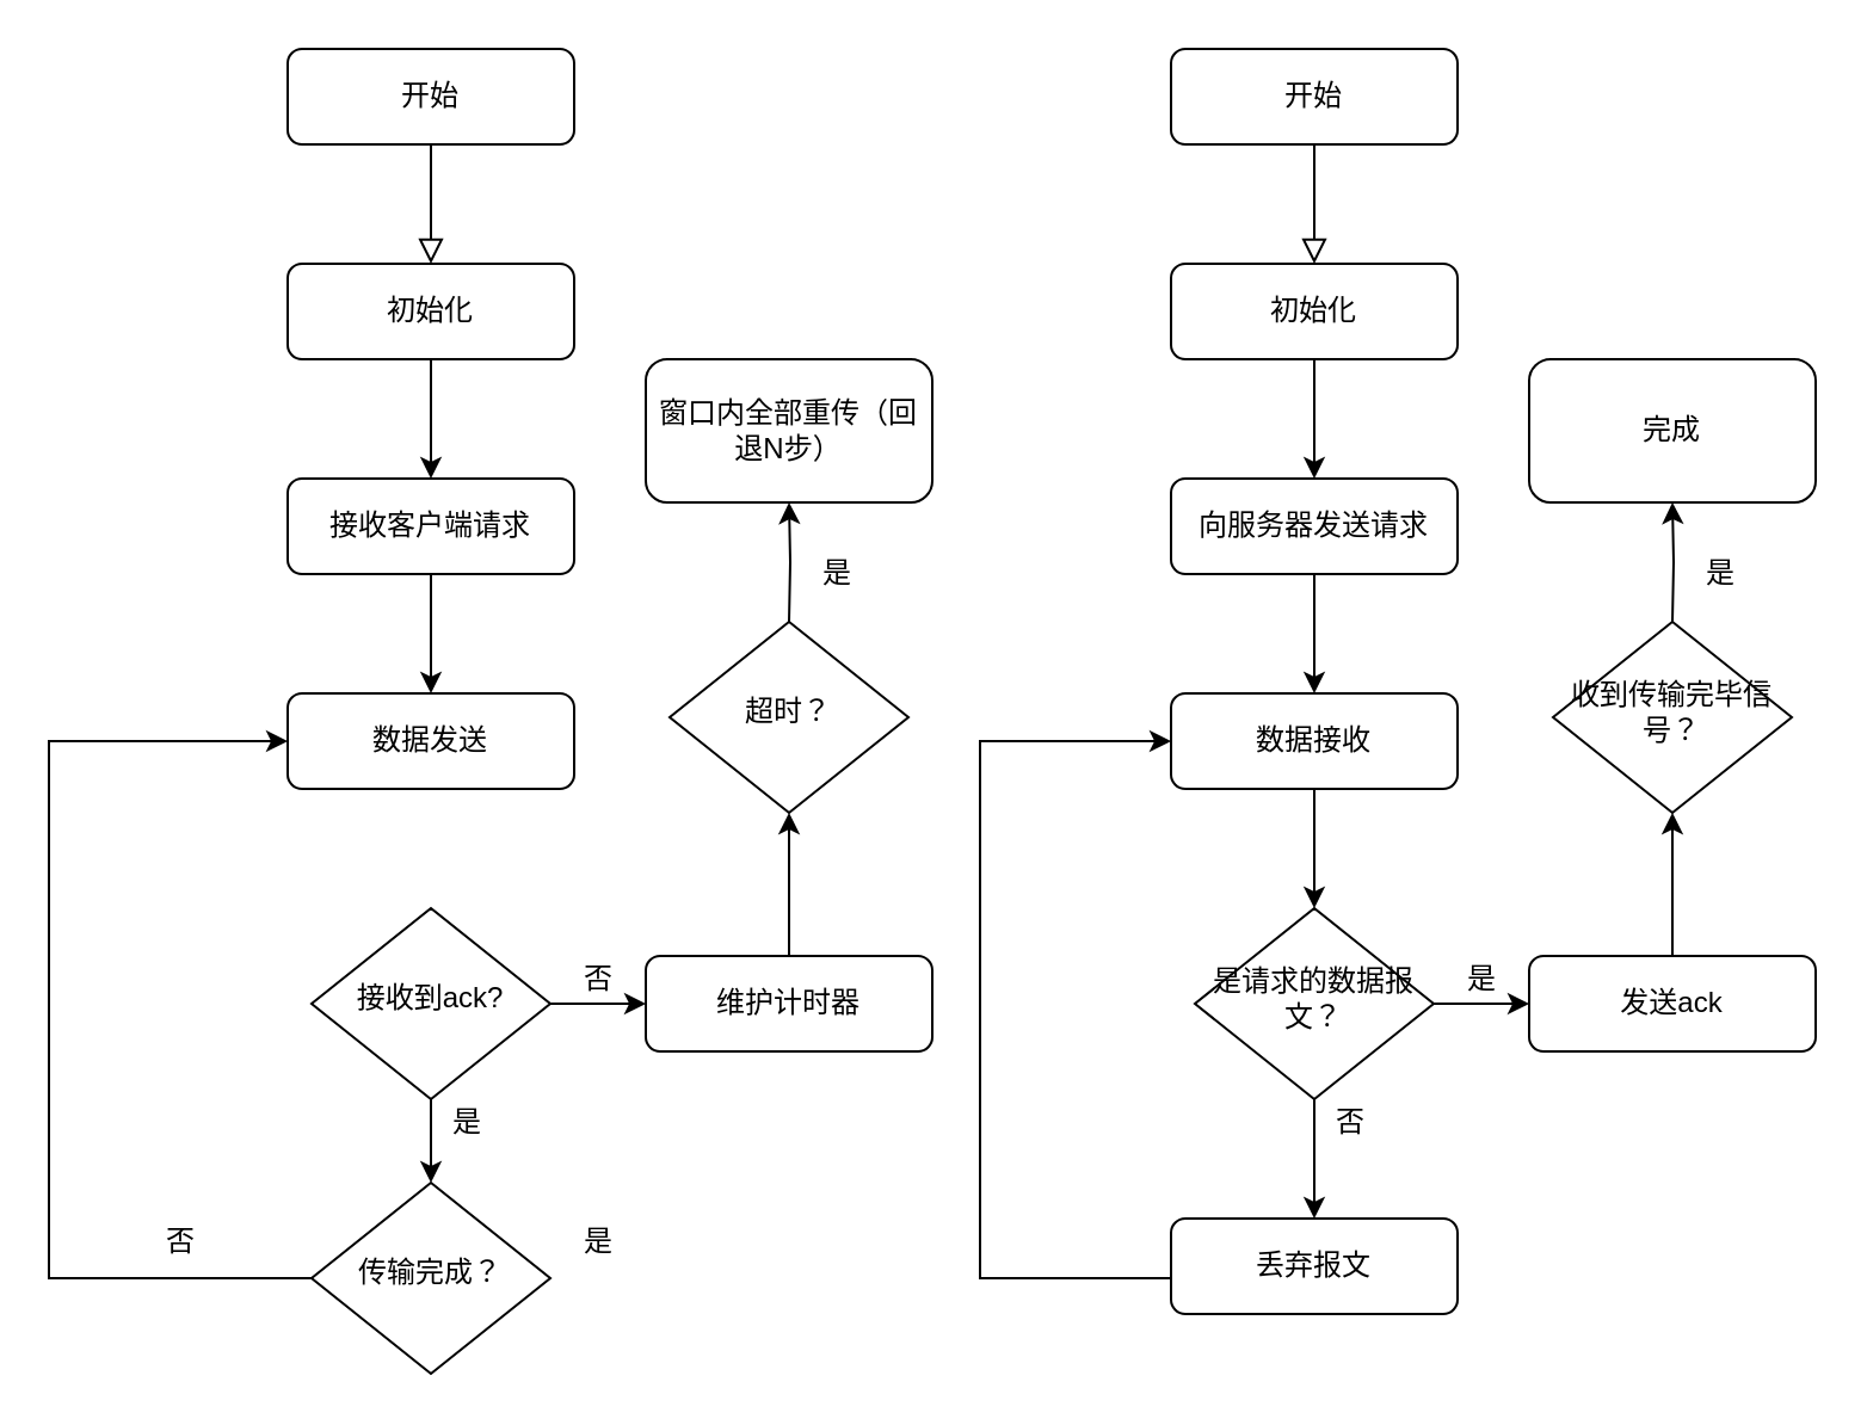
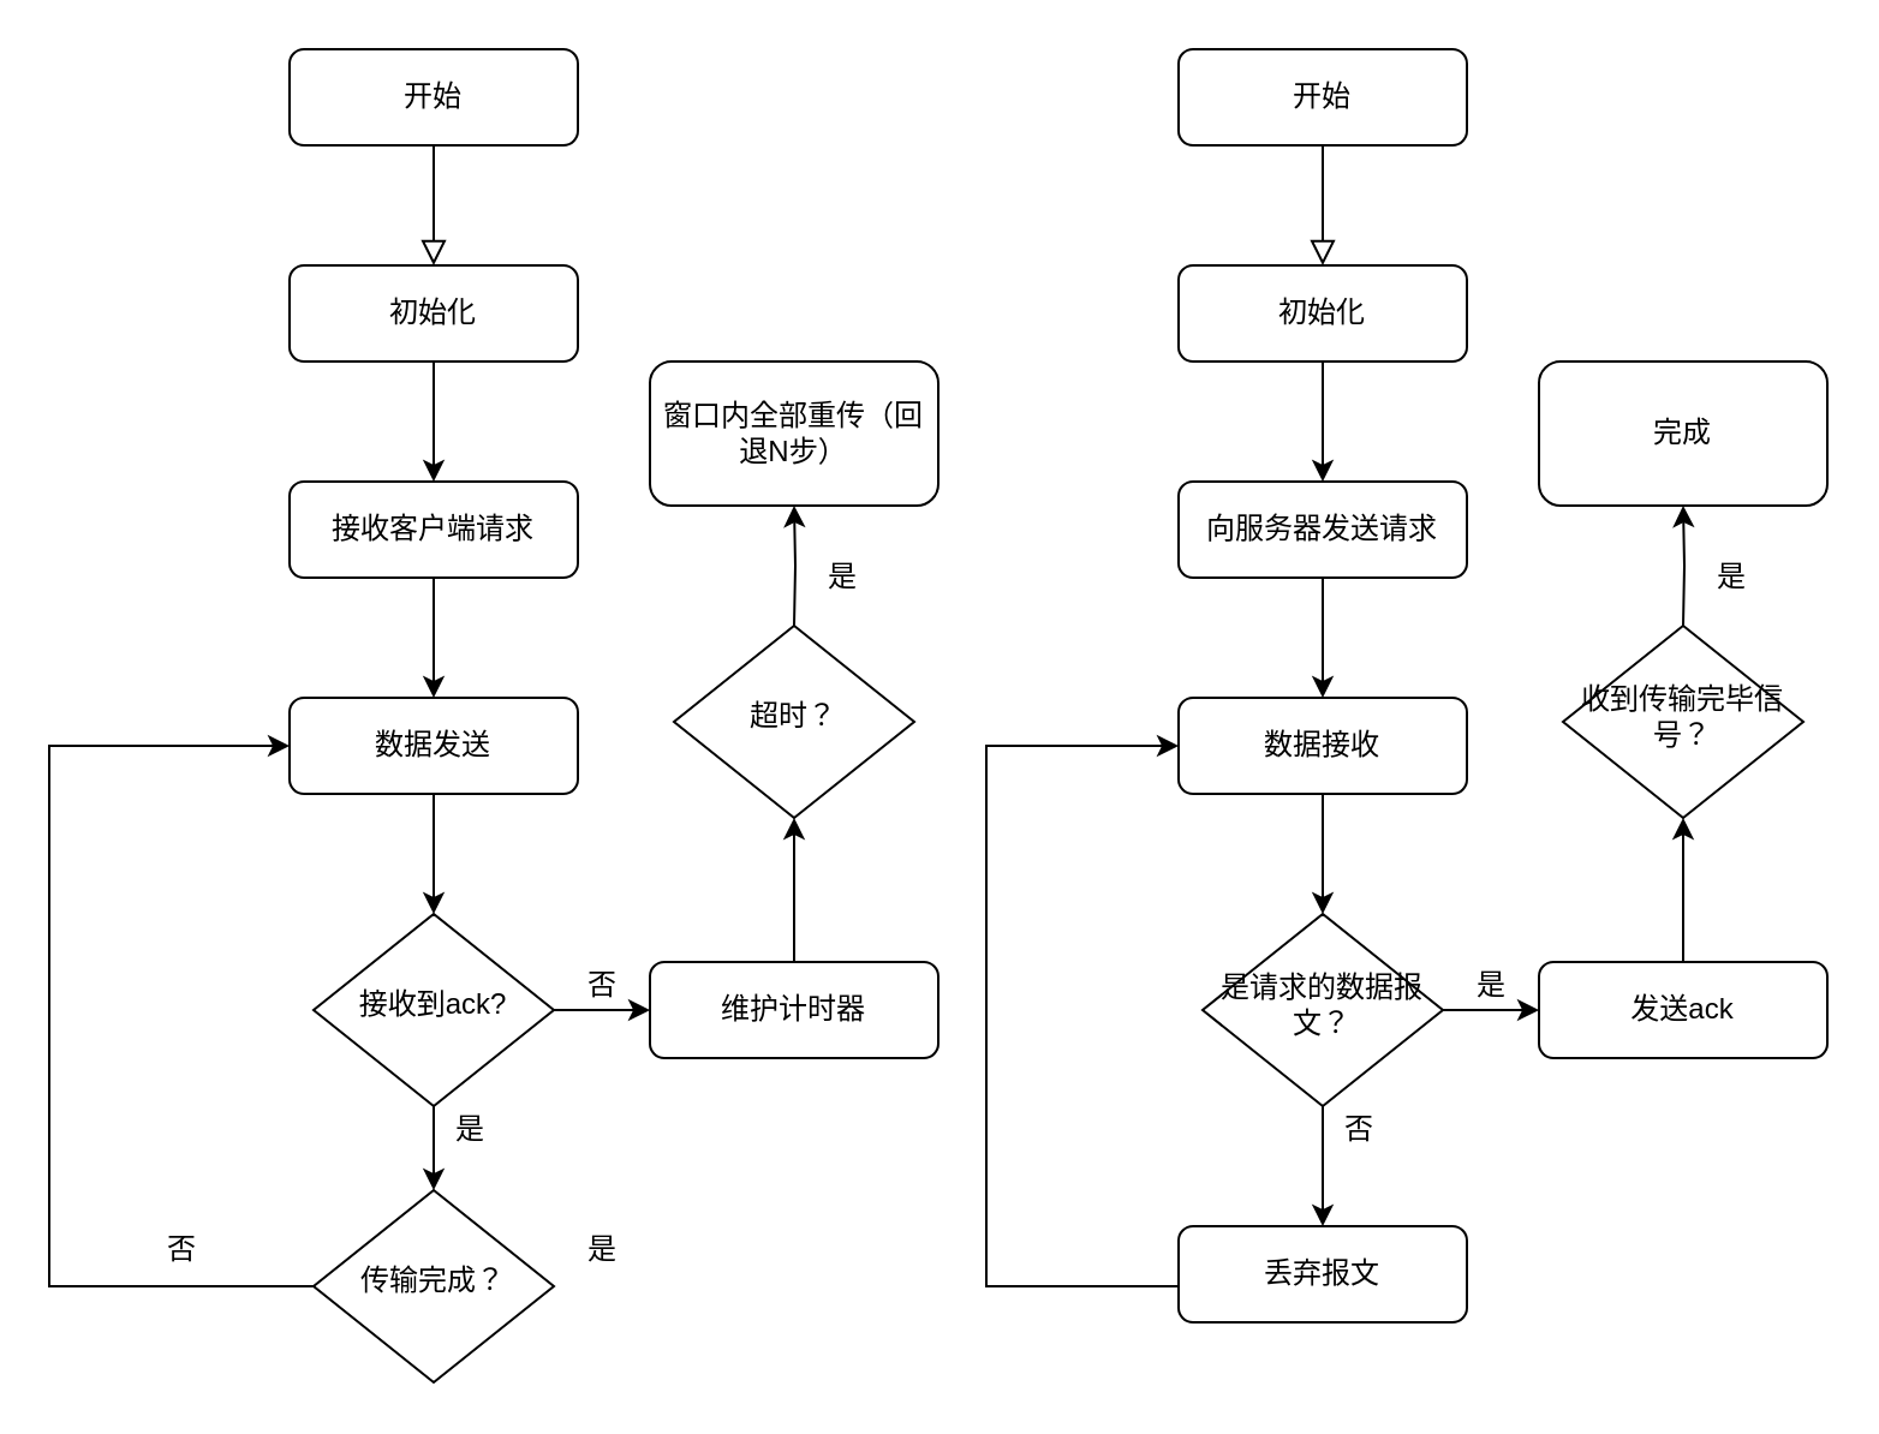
  <mxCell id="0" />
  <mxCell id="1" parent="0" />
  <mxCell id="2" value="" style="rounded=0;html=1;jettySize=auto;orthogonalLoop=1;fontSize=11;endArrow=block;endFill=0;endSize=8;strokeWidth=1;shadow=0;labelBackgroundColor=none;edgeStyle=orthogonalEdgeStyle;" parent="1" source="3" edge="1"><mxGeometry relative="1" as="geometry"><mxPoint x="180" y="110" as="targetPoint" /></mxGeometry></mxCell>
  <mxCell id="3" value="开始" style="rounded=1;whiteSpace=wrap;html=1;fontSize=12;glass=0;strokeWidth=1;shadow=0;" parent="1" vertex="1"><mxGeometry x="120" y="20" width="120" height="40" as="geometry" /></mxCell>
  <mxCell id="4" value="" style="edgeStyle=orthogonalEdgeStyle;rounded=0;orthogonalLoop=1;jettySize=auto;html=1;" parent="1" source="5" target="7" edge="1"><mxGeometry relative="1" as="geometry" /></mxCell>
  <mxCell id="5" value="初始化" style="rounded=1;whiteSpace=wrap;html=1;fontSize=12;glass=0;strokeWidth=1;shadow=0;" parent="1" vertex="1"><mxGeometry x="120" y="110" width="120" height="40" as="geometry" /></mxCell>
  <mxCell id="6" value="" style="edgeStyle=orthogonalEdgeStyle;rounded=0;orthogonalLoop=1;jettySize=auto;html=1;" parent="1" source="7" target="9" edge="1"><mxGeometry relative="1" as="geometry" /></mxCell>
  <mxCell id="7" value="接收客户端请求" style="rounded=1;whiteSpace=wrap;html=1;fontSize=12;glass=0;strokeWidth=1;shadow=0;" parent="1" vertex="1"><mxGeometry x="120" y="200" width="120" height="40" as="geometry" /></mxCell>
+ <mxCell id="8" value="" style="edgeStyle=orthogonalEdgeStyle;rounded=0;orthogonalLoop=1;jettySize=auto;html=1;" parent="1" source="9" target="12" edge="1"><mxGeometry relative="1" as="geometry" /></mxCell>
  <mxCell id="9" value="数据发送" style="rounded=1;whiteSpace=wrap;html=1;fontSize=12;glass=0;strokeWidth=1;shadow=0;" parent="1" vertex="1"><mxGeometry x="120" y="290" width="120" height="40" as="geometry" /></mxCell>
  <mxCell id="10" value="" style="edgeStyle=orthogonalEdgeStyle;rounded=0;orthogonalLoop=1;jettySize=auto;html=1;" parent="1" source="12" target="14" edge="1"><mxGeometry relative="1" as="geometry" /></mxCell>
  <mxCell id="11" value="" style="edgeStyle=orthogonalEdgeStyle;rounded=0;orthogonalLoop=1;jettySize=auto;html=1;" parent="1" source="12" target="16" edge="1"><mxGeometry relative="1" as="geometry" /></mxCell>
  <mxCell id="12" value="接收到ack?" style="rhombus;whiteSpace=wrap;html=1;shadow=0;fontFamily=Helvetica;fontSize=12;align=center;strokeWidth=1;spacing=6;spacingTop=-4;" parent="1" vertex="1"><mxGeometry x="130" y="380" width="100" height="80" as="geometry" /></mxCell>
  <mxCell id="13" style="edgeStyle=orthogonalEdgeStyle;rounded=0;orthogonalLoop=1;jettySize=auto;html=1;exitX=0;exitY=0.5;exitDx=0;exitDy=0;entryX=0;entryY=0.5;entryDx=0;entryDy=0;" parent="1" source="14" target="9" edge="1"><mxGeometry relative="1" as="geometry"><Array as="points"><mxPoint x="20" y="535" /><mxPoint x="20" y="310" /></Array></mxGeometry></mxCell>
  <mxCell id="14" value="传输完成？" style="rhombus;whiteSpace=wrap;html=1;shadow=0;fontFamily=Helvetica;fontSize=12;align=center;strokeWidth=1;spacing=6;spacingTop=-4;" parent="1" vertex="1"><mxGeometry x="130" y="495" width="100" height="80" as="geometry" /></mxCell>
  <mxCell id="15" value="" style="edgeStyle=orthogonalEdgeStyle;rounded=0;orthogonalLoop=1;jettySize=auto;html=1;" parent="1" source="16" edge="1"><mxGeometry relative="1" as="geometry"><mxPoint x="330" y="340" as="targetPoint" /></mxGeometry></mxCell>
  <mxCell id="16" value="维护计时器" style="rounded=1;whiteSpace=wrap;html=1;fontSize=12;glass=0;strokeWidth=1;shadow=0;" parent="1" vertex="1"><mxGeometry x="270" y="400" width="120" height="40" as="geometry" /></mxCell>
  <mxCell id="17" value="" style="edgeStyle=orthogonalEdgeStyle;rounded=0;orthogonalLoop=1;jettySize=auto;html=1;" parent="1" target="18" edge="1"><mxGeometry relative="1" as="geometry"><mxPoint x="330" y="260" as="sourcePoint" /></mxGeometry></mxCell>
  <mxCell id="18" value="窗口内全部重传（回退N步）" style="whiteSpace=wrap;html=1;rounded=1;shadow=0;strokeWidth=1;glass=0;" parent="1" vertex="1"><mxGeometry x="270" y="150" width="120" height="60" as="geometry" /></mxCell>
  <mxCell id="19" value="超时？" style="rhombus;whiteSpace=wrap;html=1;shadow=0;fontFamily=Helvetica;fontSize=12;align=center;strokeWidth=1;spacing=6;spacingTop=-4;" parent="1" vertex="1"><mxGeometry x="280" y="260" width="100" height="80" as="geometry" /></mxCell>
  <mxCell id="20" value="否" style="text;html=1;align=center;verticalAlign=middle;resizable=0;points=[];autosize=1;" parent="1" vertex="1"><mxGeometry x="235" y="400" width="30" height="20" as="geometry" /></mxCell>
  <mxCell id="21" value="是" style="text;html=1;align=center;verticalAlign=middle;resizable=0;points=[];autosize=1;" parent="1" vertex="1"><mxGeometry x="180" y="460" width="30" height="20" as="geometry" /></mxCell>
  <mxCell id="22" value="是" style="text;html=1;align=center;verticalAlign=middle;resizable=0;points=[];autosize=1;" parent="1" vertex="1"><mxGeometry x="235" y="510" width="30" height="20" as="geometry" /></mxCell>
  <mxCell id="23" value="是" style="text;html=1;align=center;verticalAlign=middle;resizable=0;points=[];autosize=1;" parent="1" vertex="1"><mxGeometry x="335" y="230" width="30" height="20" as="geometry" /></mxCell>
  <mxCell id="24" value="否" style="text;html=1;align=center;verticalAlign=middle;resizable=0;points=[];autosize=1;" parent="1" vertex="1"><mxGeometry x="60" y="510" width="30" height="20" as="geometry" /></mxCell>
  <mxCell id="25" value="" style="rounded=0;html=1;jettySize=auto;orthogonalLoop=1;fontSize=11;endArrow=block;endFill=0;endSize=8;strokeWidth=1;shadow=0;labelBackgroundColor=none;edgeStyle=orthogonalEdgeStyle;" parent="1" source="26" edge="1"><mxGeometry relative="1" as="geometry"><mxPoint x="550" y="110" as="targetPoint" /></mxGeometry></mxCell>
  <mxCell id="26" value="开始" style="rounded=1;whiteSpace=wrap;html=1;fontSize=12;glass=0;strokeWidth=1;shadow=0;" parent="1" vertex="1"><mxGeometry x="490" y="20" width="120" height="40" as="geometry" /></mxCell>
  <mxCell id="27" value="" style="edgeStyle=orthogonalEdgeStyle;rounded=0;orthogonalLoop=1;jettySize=auto;html=1;" parent="1" source="28" target="30" edge="1"><mxGeometry relative="1" as="geometry" /></mxCell>
  <mxCell id="28" value="初始化" style="rounded=1;whiteSpace=wrap;html=1;fontSize=12;glass=0;strokeWidth=1;shadow=0;" parent="1" vertex="1"><mxGeometry x="490" y="110" width="120" height="40" as="geometry" /></mxCell>
  <mxCell id="29" value="" style="edgeStyle=orthogonalEdgeStyle;rounded=0;orthogonalLoop=1;jettySize=auto;html=1;" parent="1" source="30" target="32" edge="1"><mxGeometry relative="1" as="geometry" /></mxCell>
  <mxCell id="30" value="向服务器发送请求" style="rounded=1;whiteSpace=wrap;html=1;fontSize=12;glass=0;strokeWidth=1;shadow=0;" parent="1" vertex="1"><mxGeometry x="490" y="200" width="120" height="40" as="geometry" /></mxCell>
  <mxCell id="31" value="" style="edgeStyle=orthogonalEdgeStyle;rounded=0;orthogonalLoop=1;jettySize=auto;html=1;" parent="1" source="32" target="35" edge="1"><mxGeometry relative="1" as="geometry" /></mxCell>
  <mxCell id="32" value="数据接收" style="rounded=1;whiteSpace=wrap;html=1;fontSize=12;glass=0;strokeWidth=1;shadow=0;" parent="1" vertex="1"><mxGeometry x="490" y="290" width="120" height="40" as="geometry" /></mxCell>
  <mxCell id="33" value="" style="edgeStyle=orthogonalEdgeStyle;rounded=0;orthogonalLoop=1;jettySize=auto;html=1;entryX=0.5;entryY=0;entryDx=0;entryDy=0;" parent="1" source="35" target="45" edge="1"><mxGeometry relative="1" as="geometry"><mxPoint x="550" y="495" as="targetPoint" /></mxGeometry></mxCell>
  <mxCell id="34" value="" style="edgeStyle=orthogonalEdgeStyle;rounded=0;orthogonalLoop=1;jettySize=auto;html=1;" parent="1" source="35" target="38" edge="1"><mxGeometry relative="1" as="geometry" /></mxCell>
  <mxCell id="35" value="是请求的数据报文？" style="rhombus;whiteSpace=wrap;html=1;shadow=0;fontFamily=Helvetica;fontSize=12;align=center;strokeWidth=1;spacing=6;spacingTop=-4;" parent="1" vertex="1"><mxGeometry x="500" y="380" width="100" height="80" as="geometry" /></mxCell>
  <mxCell id="36" style="edgeStyle=orthogonalEdgeStyle;rounded=0;orthogonalLoop=1;jettySize=auto;html=1;exitX=0;exitY=0.5;exitDx=0;exitDy=0;entryX=0;entryY=0.5;entryDx=0;entryDy=0;" parent="1" target="32" edge="1"><mxGeometry relative="1" as="geometry"><Array as="points"><mxPoint x="410" y="535" /><mxPoint x="410" y="310" /></Array><mxPoint x="500" y="535" as="sourcePoint" /></mxGeometry></mxCell>
  <mxCell id="37" value="" style="edgeStyle=orthogonalEdgeStyle;rounded=0;orthogonalLoop=1;jettySize=auto;html=1;" parent="1" source="38" edge="1"><mxGeometry relative="1" as="geometry"><mxPoint x="700" y="340" as="targetPoint" /></mxGeometry></mxCell>
  <mxCell id="38" value="发送ack" style="rounded=1;whiteSpace=wrap;html=1;fontSize=12;glass=0;strokeWidth=1;shadow=0;" parent="1" vertex="1"><mxGeometry x="640" y="400" width="120" height="40" as="geometry" /></mxCell>
  <mxCell id="39" value="" style="edgeStyle=orthogonalEdgeStyle;rounded=0;orthogonalLoop=1;jettySize=auto;html=1;" parent="1" target="40" edge="1"><mxGeometry relative="1" as="geometry"><mxPoint x="700" y="260" as="sourcePoint" /></mxGeometry></mxCell>
  <mxCell id="40" value="完成" style="whiteSpace=wrap;html=1;rounded=1;shadow=0;strokeWidth=1;glass=0;" parent="1" vertex="1"><mxGeometry x="640" y="150" width="120" height="60" as="geometry" /></mxCell>
  <mxCell id="41" value="收到传输完毕信号？" style="rhombus;whiteSpace=wrap;html=1;shadow=0;fontFamily=Helvetica;fontSize=12;align=center;strokeWidth=1;spacing=6;spacingTop=-4;" parent="1" vertex="1"><mxGeometry x="650" y="260" width="100" height="80" as="geometry" /></mxCell>
  <mxCell id="42" value="是" style="text;html=1;align=center;verticalAlign=middle;resizable=0;points=[];autosize=1;" parent="1" vertex="1"><mxGeometry x="605" y="400" width="30" height="20" as="geometry" /></mxCell>
  <mxCell id="43" value="否" style="text;html=1;align=center;verticalAlign=middle;resizable=0;points=[];autosize=1;" parent="1" vertex="1"><mxGeometry x="550" y="460" width="30" height="20" as="geometry" /></mxCell>
  <mxCell id="44" value="是" style="text;html=1;align=center;verticalAlign=middle;resizable=0;points=[];autosize=1;" parent="1" vertex="1"><mxGeometry x="705" y="230" width="30" height="20" as="geometry" /></mxCell>
  <mxCell id="45" value="丢弃报文" style="rounded=1;whiteSpace=wrap;html=1;fontSize=12;glass=0;strokeWidth=1;shadow=0;" parent="1" vertex="1"><mxGeometry x="490" y="510" width="120" height="40" as="geometry" /></mxCell>
